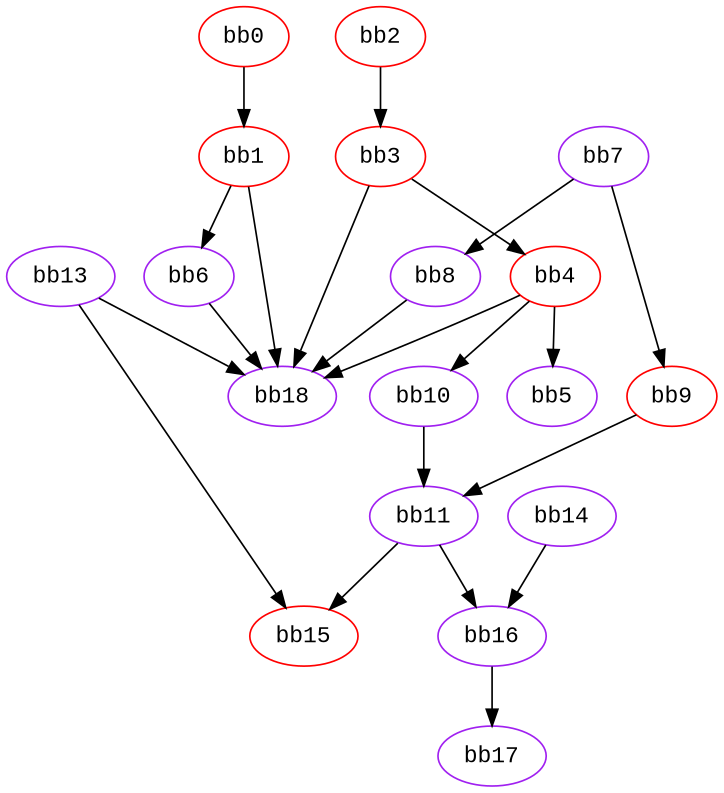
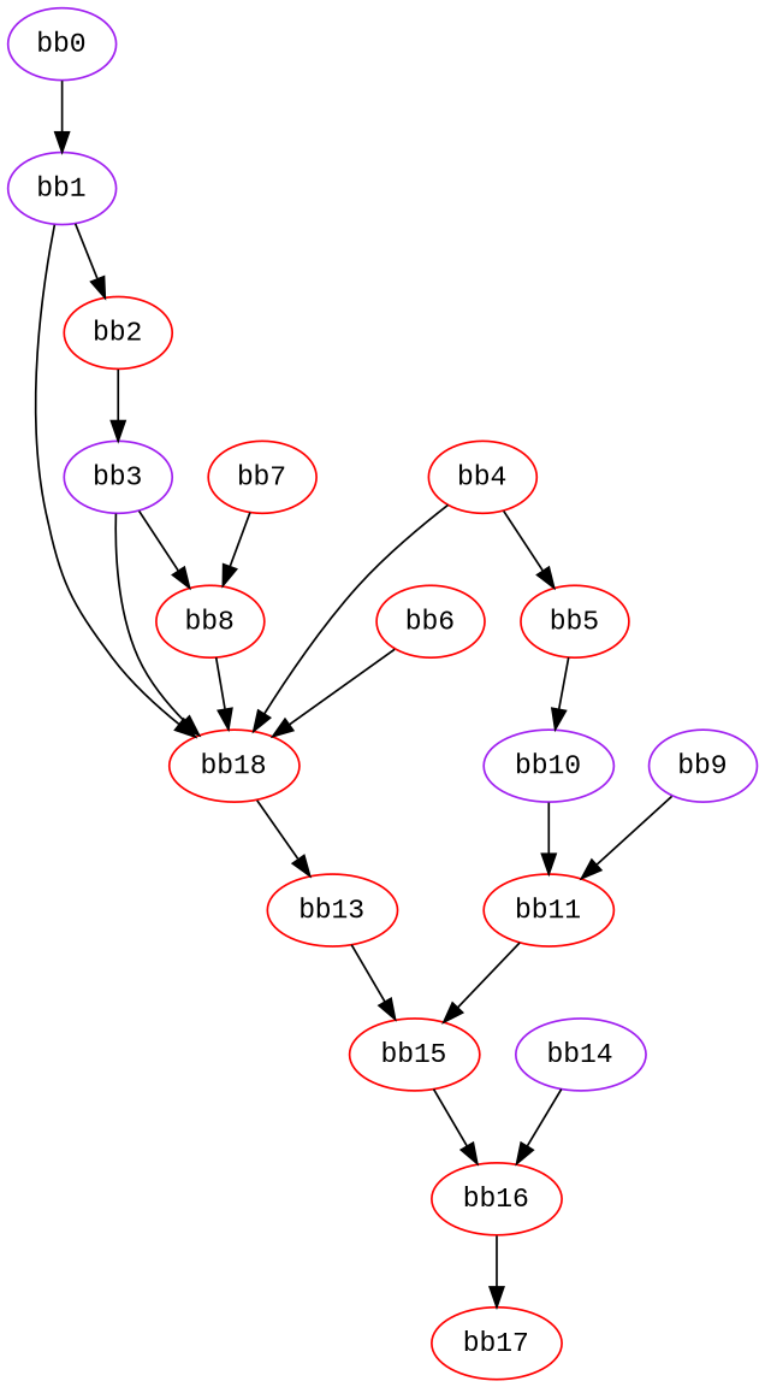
  digraph {
    fontname="Liberation Mono"
    node [color=red fontname="Liberation Mono"]
    edge [fontname="Liberation Mono"]
-   n1 [label="bb0\l"]
-   n2 [label="bb1\l"]
-   n3 [color=purple label="bb18\l"]
+   n1 [color=purple label="bb0\l"]
+   n2 [color=purple label="bb1\l"]
+   n3 [label="bb18\l"]
    n4 [label="bb2\l"]
-   n5 [label="bb3\l"]
+   n5 [color=purple label="bb3\l"]
    n6 [label="bb4\l"]
-   n7 [color=purple label="bb5\l"]
+   n7 [label="bb5\l"]
    n8 [color=purple label="bb10\l"]
-   n9 [color=purple label="bb6\l"]
-   n10 [color=purple label="bb11\l"]
-   n11 [color=purple label="bb7\l"]
-   n12 [color=purple label="bb8\l"]
-   n13 [label="bb9\l"]
+   n9 [label="bb6\l"]
+   n10 [label="bb11\l"]
+   n11 [label="bb7\l"]
+   n12 [label="bb8\l"]
+   n13 [color=purple label="bb9\l"]
    n14 [label="bb15\l"]
-   n15 [color=purple label="bb17\l"]
-   n16 [color=purple label="bb13\l"]
+   n15 [label="bb17\l"]
+   n16 [label="bb13\l"]
    n17 [color=purple label="bb14\l"]
-   n18 [color=purple label="bb16\l"]
+   n18 [label="bb16\l"]
    n1 -> n2
    n2 -> n3
-   n2 -> n9
+   n2 -> n4
    n4 -> n5
    n5 -> n3
-   n5 -> n6
+   n5 -> n12
    n6 -> n3
    n6 -> n7
-   n6 -> n8
+   n7 -> n8
    n8 -> n10
    n9 -> n3
    n10 -> n14
    n11 -> n12
-   n11 -> n13
    n12 -> n3
    n13 -> n10
-   n10 -> n18
-   n16 -> n3
+   n14 -> n18
+   n3 -> n16
    n16 -> n14
    n17 -> n18
    n18 -> n15
  }
